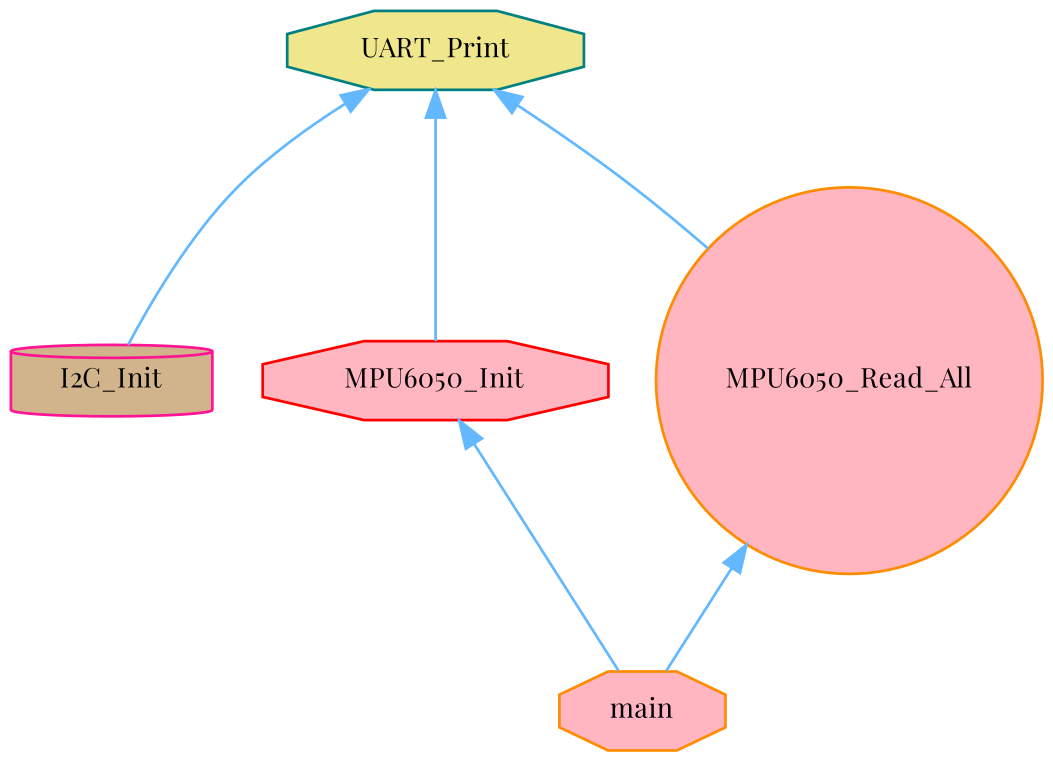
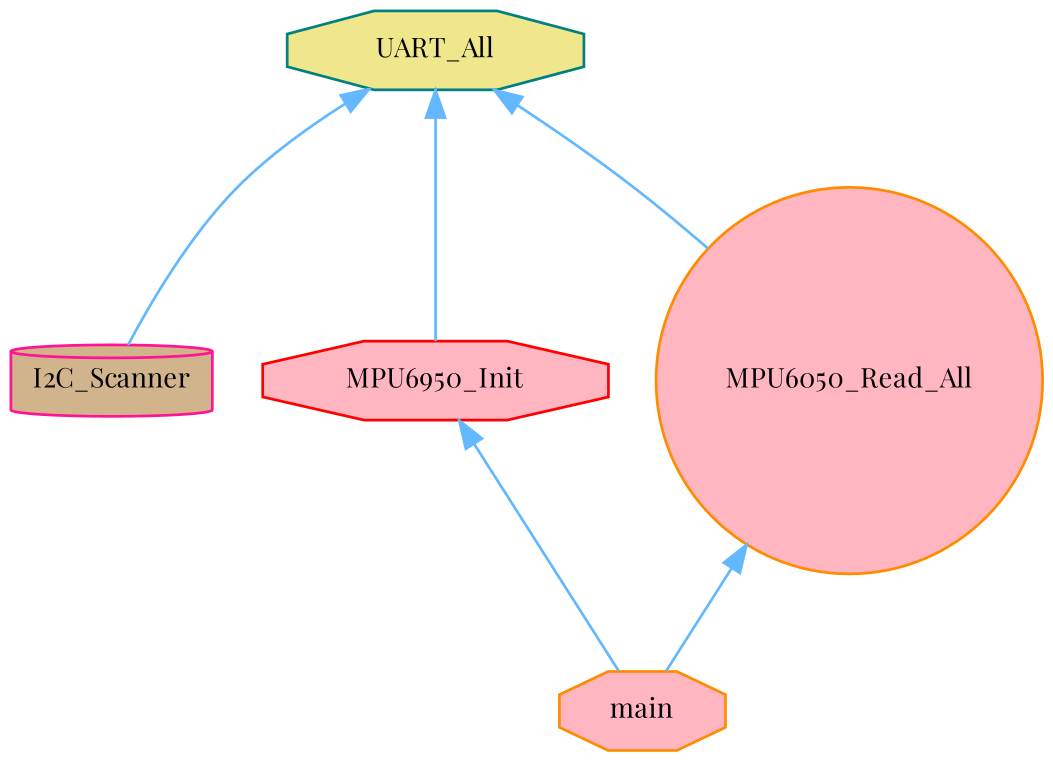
  digraph {
    fontname="Playfair Display"
    rankdir=TB
    node [color=darkorange fillcolor=lightpink fontname="Playfair Display" fontsize=10 shape=octagon style=filled]
    edge [color=steelblue1 dir=back fontname="Playfair Display" fontsize=10 labelfontname=Helvetica labelfontsize=10 style=solid]
-   n1 [color=teal fillcolor=khaki fontcolor=black height=0.2 label=UART_Print width=0.4]
-   n2 [color=deeppink fillcolor=tan height=0.2 label=I2C_Init shape=cylinder width=0.4]
-   n3 [color=red height=0.2 label=MPU6050_Init width=0.4]
+   n1 [color=teal fillcolor=khaki fontcolor=black height=0.2 label=UART_All width=0.4]
+   n2 [color=deeppink fillcolor=tan height=0.2 label=I2C_Scanner shape=cylinder width=0.4]
+   n3 [color=red height=0.2 label=MPU6950_Init width=0.4]
    n4 [height=0.2 label=MPU6050_Read_All shape=circle width=0.4]
    n5 [height=0.2 label=main width=0.4]
    n1 -> n2
    n1 -> n3
    n1 -> n4
    n3 -> n5
    n4 -> n5
  }
